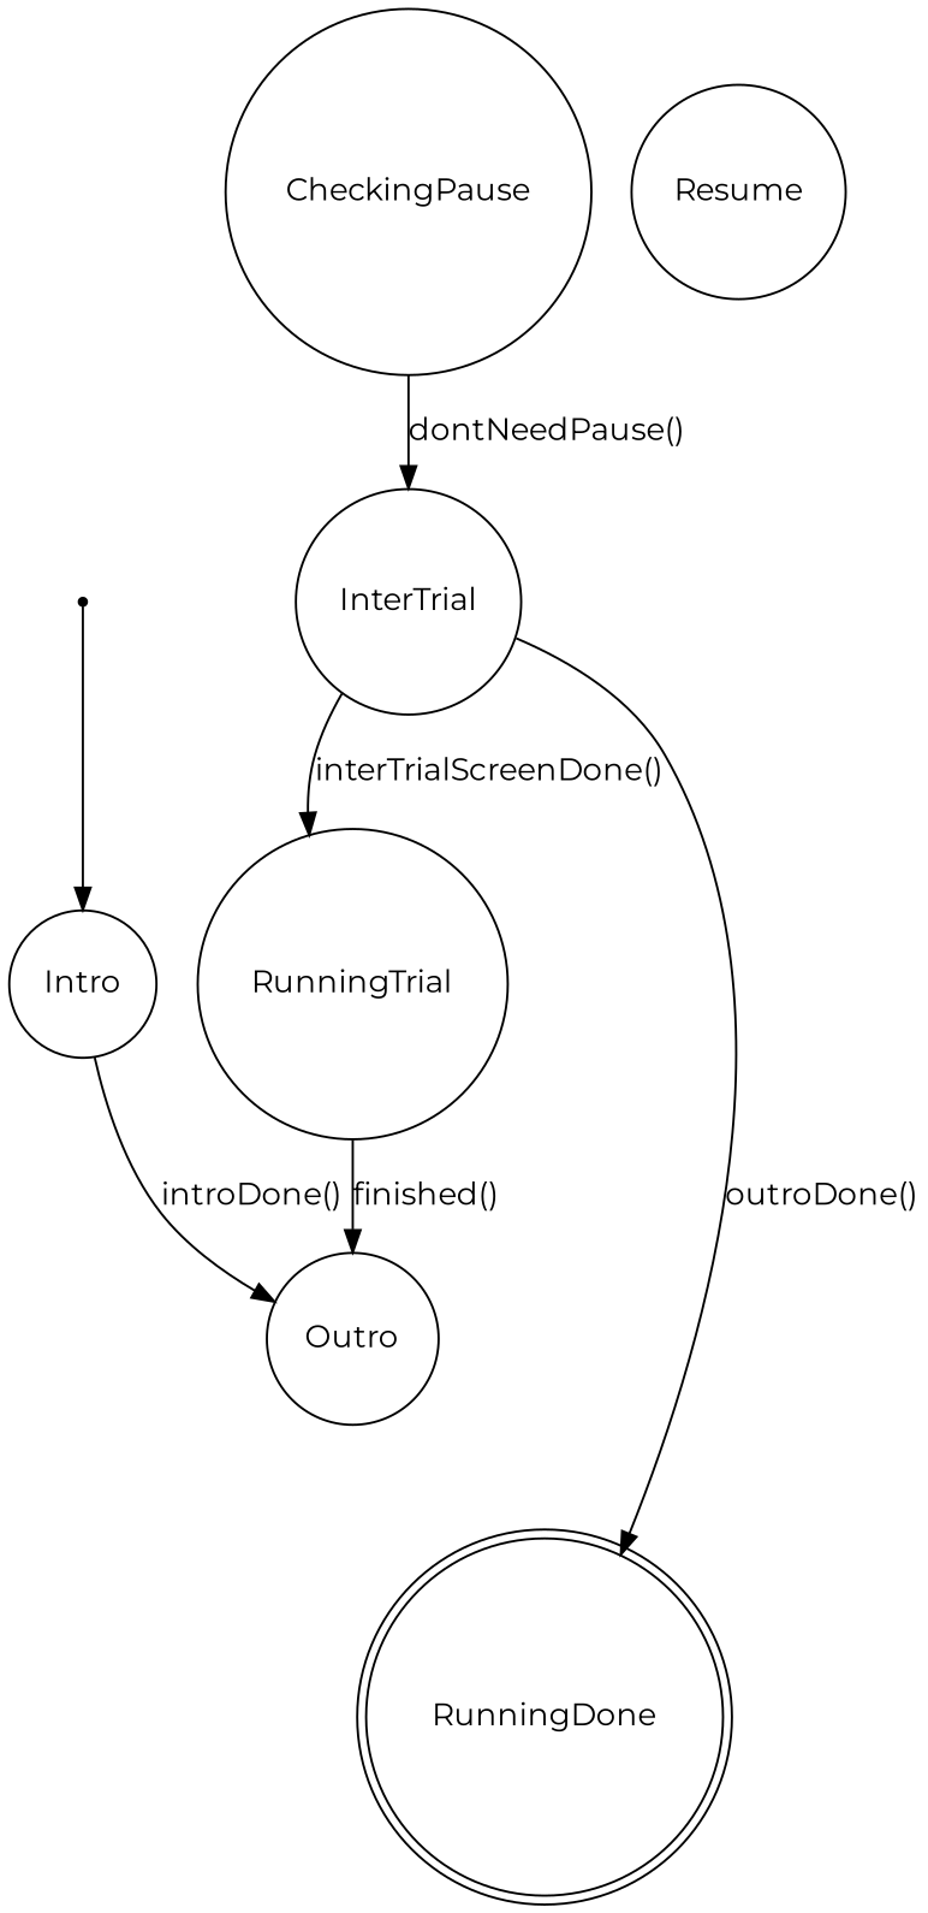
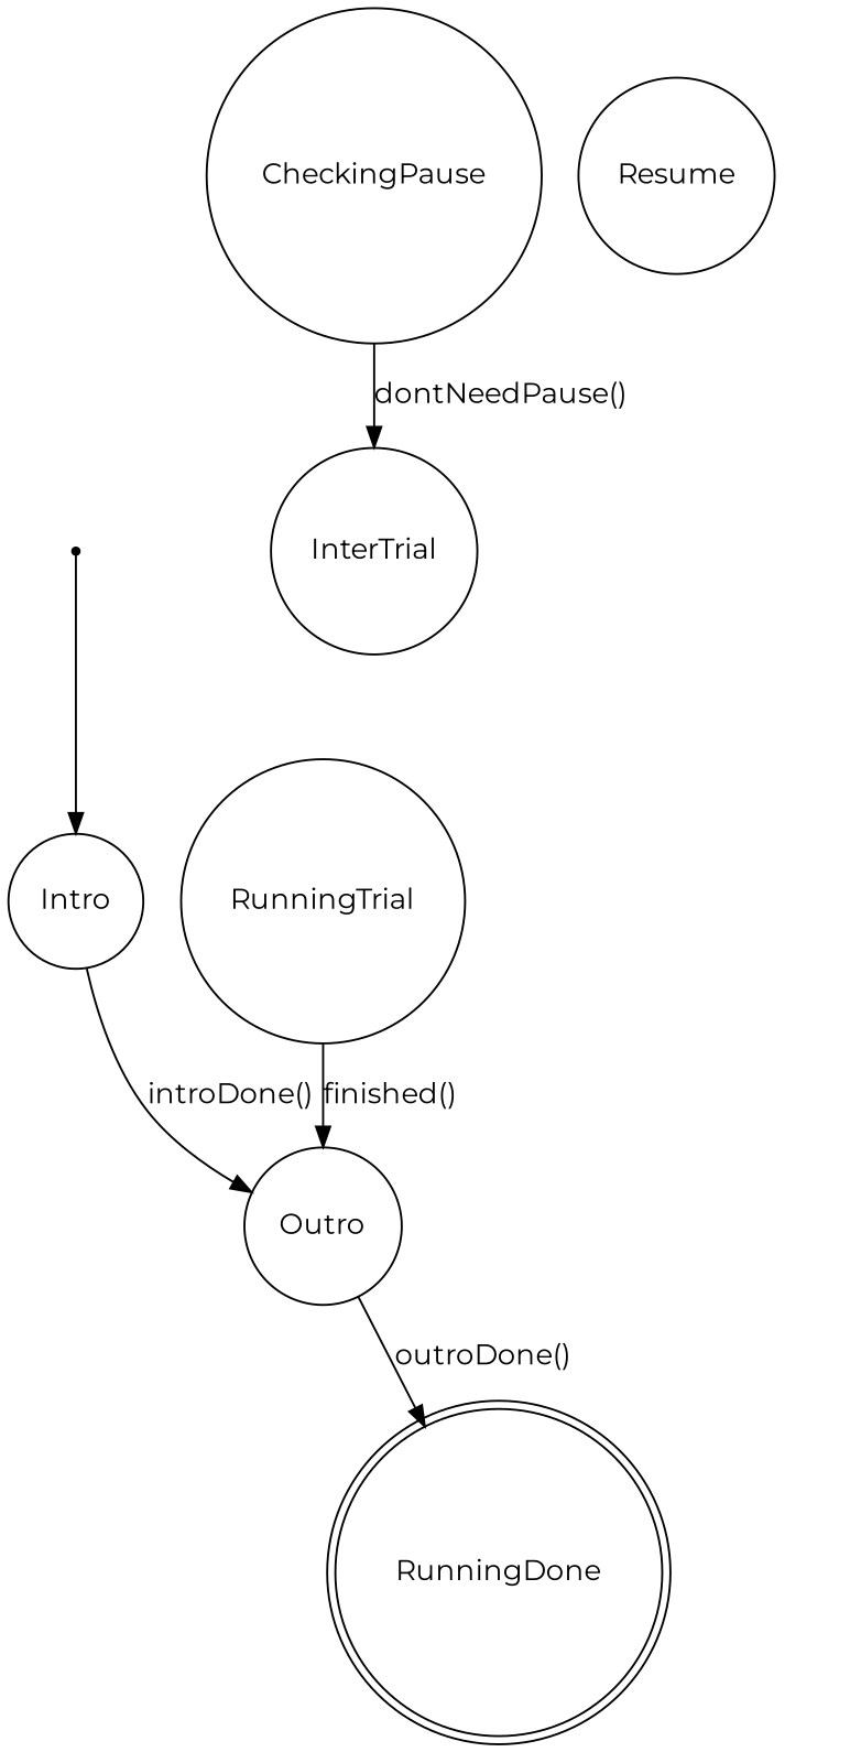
  digraph {
    fontname=Montserrat
    node [fontname=Montserrat shape=circle]
    edge [fontname=Montserrat]
    __init__ [shape=point]
    n2 [label=Intro]
    n3 [label=Outro]
    n4 [label=Resume]
    n5 [label=RunningTrial]
    n6 [label=CheckingPause]
    n7 [label=InterTrial]
    n8 [label=RunningDone shape=doublecircle]
    __init__ -> n2
    n2 -> n3 [label="introDone()"]
-   n7 -> n8 [label="outroDone()"]
+   n3 -> n8 [label="outroDone()"]
    n5 -> n3 [label="finished()"]
    n6 -> n7 [label="dontNeedPause()"]
-   n7 -> n5 [label="interTrialScreenDone()"]
  }
